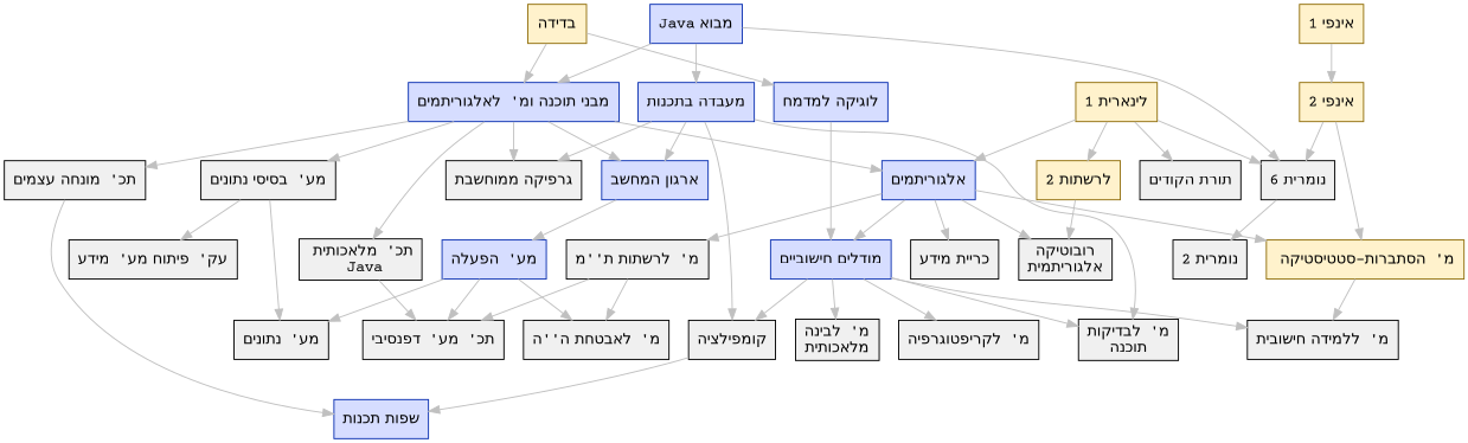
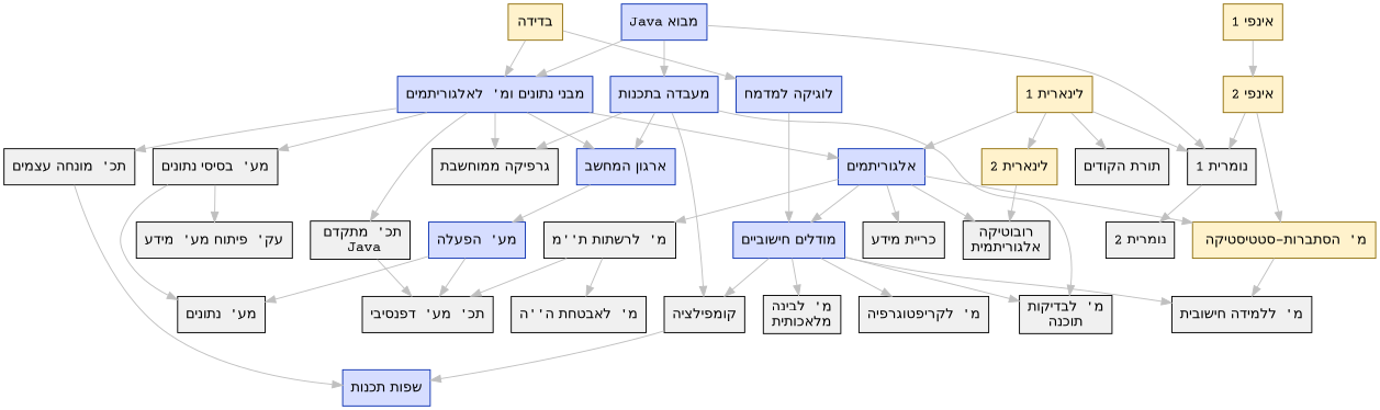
  digraph {
    fontname="Courier Prime"
    rankdir=TD
    node [color=black fillcolor="#f0f0f0" fontname="Courier Prime" shape=box style=filled]
    edge [color=gray fontname="Courier Prime" penwidth=1]
    n1 [color="#916f0c" fillcolor="#FFF2CC" label="בדידה"]
-   n2 [color="#0D32B2" fillcolor="#d6ddff" label="מבני תוכנה ומ' לאלגוריתמים"]
+   n2 [color="#0D32B2" fillcolor="#d6ddff" label="מבני נתונים ומ' לאלגוריתמים"]
    n3 [color="#0D32B2" fillcolor="#d6ddff" label="לוגיקה למדמח"]
    n4 [color="#0D32B2" fillcolor="#d6ddff" label="אלגוריתמים"]
    n5 [label="גרפיקה ממוחשבת"]
    n6 [color="#0D32B2" fillcolor="#d6ddff" label="ארגון המחשב"]
    n7 [label="מע' בסיסי נתונים"]
-   n8 [label="תכ' מלאכותית \n Java"]
+   n8 [label="תכ' מתקדם \n Java"]
    n9 [label="תכ' מונחה עצמים"]
    n10 [color="#0D32B2" fillcolor="#d6ddff" label="מודלים חישוביים"]
    n11 [color="#916f0c" fillcolor="#FFF2CC" label="אינפי 1"]
    n12 [color="#916f0c" fillcolor="#FFF2CC" label="אינפי 2"]
    n13 [color="#916f0c" fillcolor="#FFF2CC" label="מ' הסתברות-סטטיסטיקה "]
-   n14 [label="נומרית 6"]
+   n14 [label="נומרית 1"]
    n15 [label="מ' ללמידה חישובית"]
    n16 [label="נומרית 2"]
    n17 [color="#916f0c" fillcolor="#FFF2CC" label="לינארית 1"]
-   n18 [color="#916f0c" fillcolor="#FFF2CC" label="לרשתות 2"]
+   n18 [color="#916f0c" fillcolor="#FFF2CC" label="לינארית 2"]
    n19 [label="תורת הקודים"]
    n20 [label="רובוטיקה\nאלגוריתמית"]
    n21 [label="כריית מידע"]
    n22 [label="מ' לרשתות ת''מ"]
    n23 [color="#0D32B2" fillcolor="#d6ddff" label="מע' הפעלה"]
    n24 [label="מע' נתונים"]
    n25 [label="עק' פיתוח מע' מידע"]
    n26 [label="תכ' מע' דפנסיבי"]
    n27 [color="#0D32B2" fillcolor="#d6ddff" label="שפות תכנות"]
    n28 [label="מ' לאבטחת ה''ה"]
    n29 [color="#0D32B2" fillcolor="#d6ddff" label="מבוא Java"]
    n30 [color="#0D32B2" fillcolor="#d6ddff" label="מעבדה בתכנות"]
    n31 [label="מ' לבדיקות\nתוכנה"]
    n32 [label="קומפילציה"]
    n33 [label="מ' לבינה\nמלאכותית"]
    n34 [label="מ' לקריפטוגרפיה"]
    n1 -> n2
    n1 -> n3
    n2 -> n4
    n2 -> n5
    n2 -> n6
    n2 -> n7
    n2 -> n8
    n2 -> n9
    n3 -> n10
    n4 -> n10
    n4 -> n13
    n4 -> n20
    n4 -> n21
    n4 -> n22
    n6 -> n23
    n7 -> n24
    n7 -> n25
    n8 -> n26
    n9 -> n27
    n10 -> n15
    n10 -> n31
    n10 -> n32
    n10 -> n33
    n10 -> n34
    n11 -> n12
    n12 -> n13
    n12 -> n14
    n13 -> n15
    n14 -> n16
    n17 -> n4
    n17 -> n14
    n17 -> n18
    n17 -> n19
    n18 -> n20
    n22 -> n26
    n22 -> n28
    n23 -> n24
    n23 -> n26
-   n23 -> n28
    n29 -> n2
    n29 -> n14
    n29 -> n30
    n30 -> n5
    n30 -> n6
    n30 -> n31
    n30 -> n32
    n32 -> n27
  }
